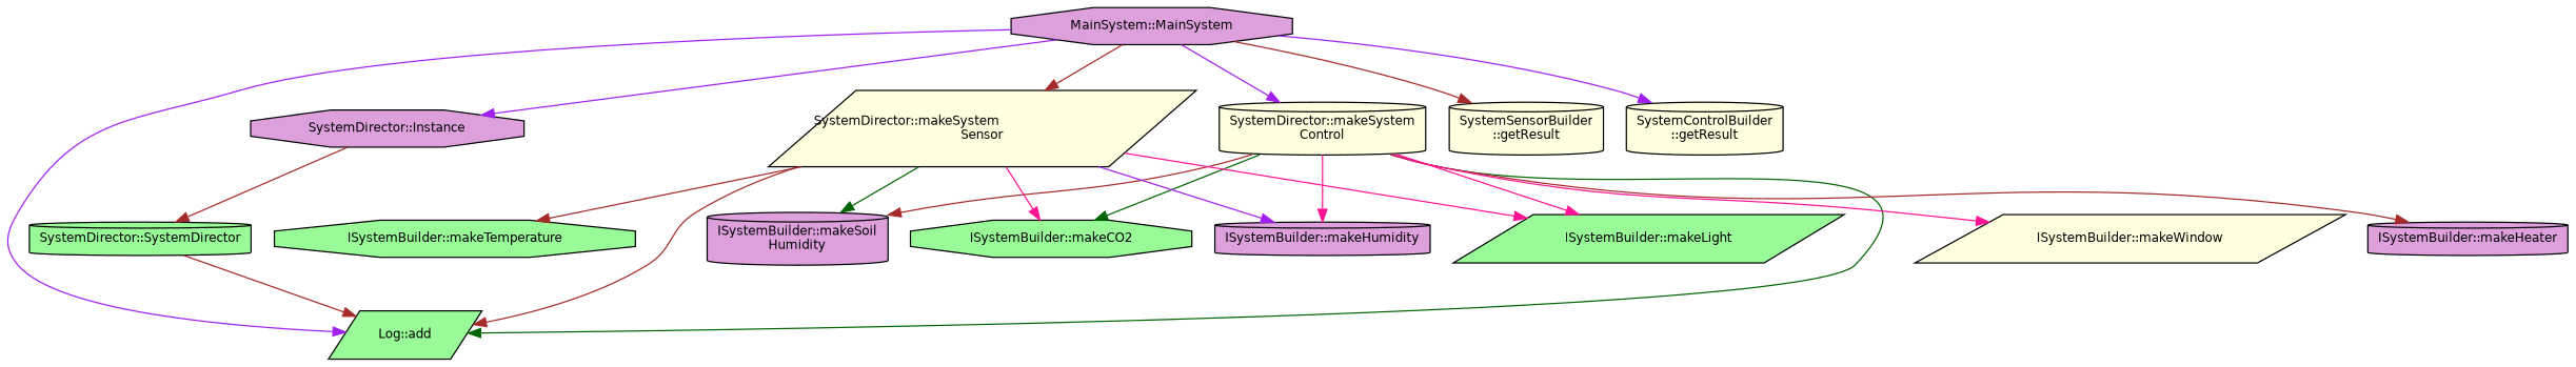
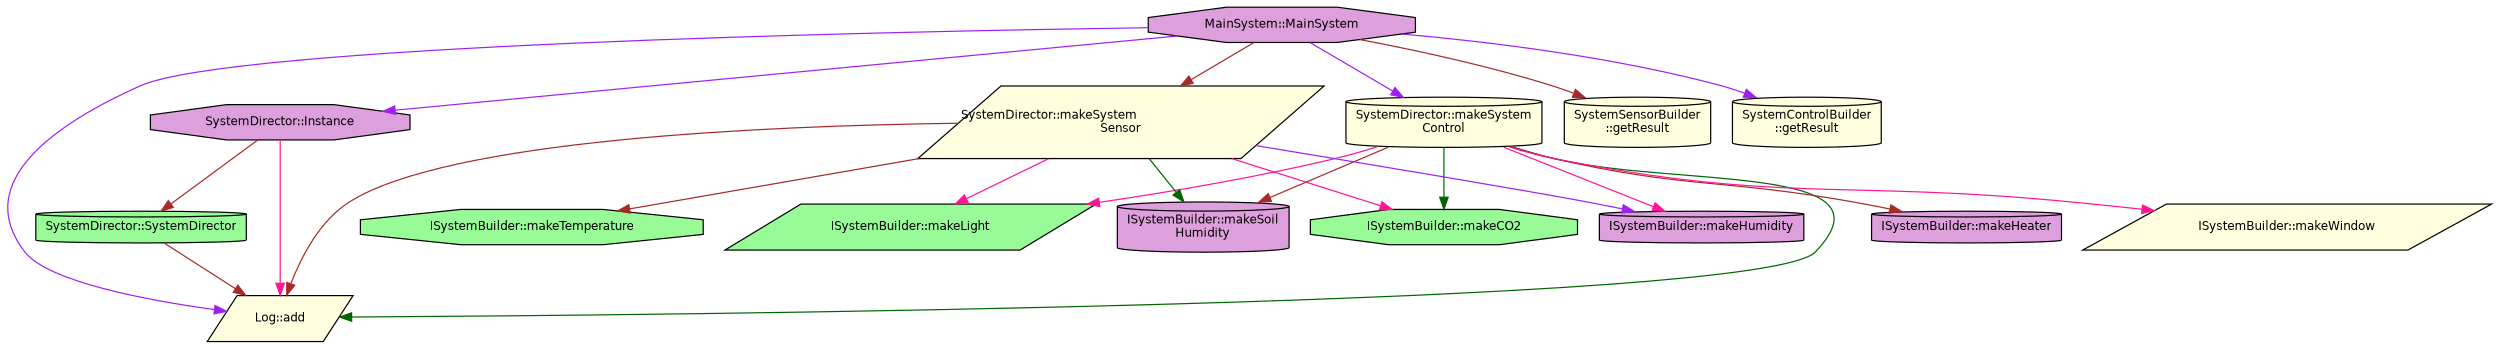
  digraph {
    rankdir=TB
    node [color=black fillcolor=plum fontname=Helvetica fontsize=10 shape=cylinder style=filled]
    edge [color=brown fontname=Helvetica fontsize=10 labelfontname=Helvetica labelfontsize=10 style=solid]
    n1 [fontcolor=black height=0.2 label="MainSystem::MainSystem" shape=octagon width=0.4]
-   n2 [fillcolor=palegreen height=0.2 label="Log::add" shape=parallelogram width=0.4]
+   n2 [fillcolor=lightyellow height=0.2 label="Log::add" shape=parallelogram width=0.4]
    n3 [fillcolor=lightyellow height=0.2 label="SystemSensorBuilder\l::getResult" width=0.4]
    n4 [fillcolor=lightyellow height=0.2 label="SystemControlBuilder\l::getResult" width=0.4]
    n5 [height=0.2 label="SystemDirector::Instance" shape=octagon width=0.4]
    n6 [fillcolor=lightyellow height=0.2 label="SystemDirector::makeSystem\lControl" width=0.4]
    n7 [fillcolor=lightyellow height=0.2 label="SystemDirector::makeSystem\lSensor" shape=parallelogram width=0.4]
    n8 [fillcolor=palegreen height=0.2 label="SystemDirector::SystemDirector" width=0.4]
    n9 [fillcolor=palegreen height=0.2 label="ISystemBuilder::makeCO2" shape=octagon width=0.4]
    n10 [height=0.2 label="ISystemBuilder::makeHeater" width=0.4]
    n11 [height=0.2 label="ISystemBuilder::makeHumidity" width=0.4]
    n12 [fillcolor=palegreen height=0.2 label="ISystemBuilder::makeLight" shape=parallelogram width=0.4]
    n13 [height=0.2 label="ISystemBuilder::makeSoil\lHumidity" width=0.4]
    n14 [fillcolor=lightyellow height=0.2 label="ISystemBuilder::makeWindow" shape=parallelogram width=0.4]
    n15 [fillcolor=palegreen height=0.2 label="ISystemBuilder::makeTemperature" shape=octagon width=0.4]
    n1 -> n2 [color=purple]
    n1 -> n3
    n1 -> n4 [color=purple]
    n1 -> n5 [color=purple]
    n1 -> n6 [color=purple]
    n1 -> n7
+   n5 -> n2 [color=deeppink]
    n5 -> n8
    n6 -> n2 [color=darkgreen]
    n6 -> n9 [color=darkgreen]
    n6 -> n10
    n6 -> n11 [color=deeppink]
    n6 -> n12 [color=deeppink]
    n6 -> n13
    n6 -> n14 [color=deeppink]
    n7 -> n2
    n7 -> n9 [color=deeppink]
    n7 -> n11 [color=purple]
    n7 -> n12 [color=deeppink]
    n7 -> n13 [color=darkgreen]
    n7 -> n15
    n8 -> n2
  }
